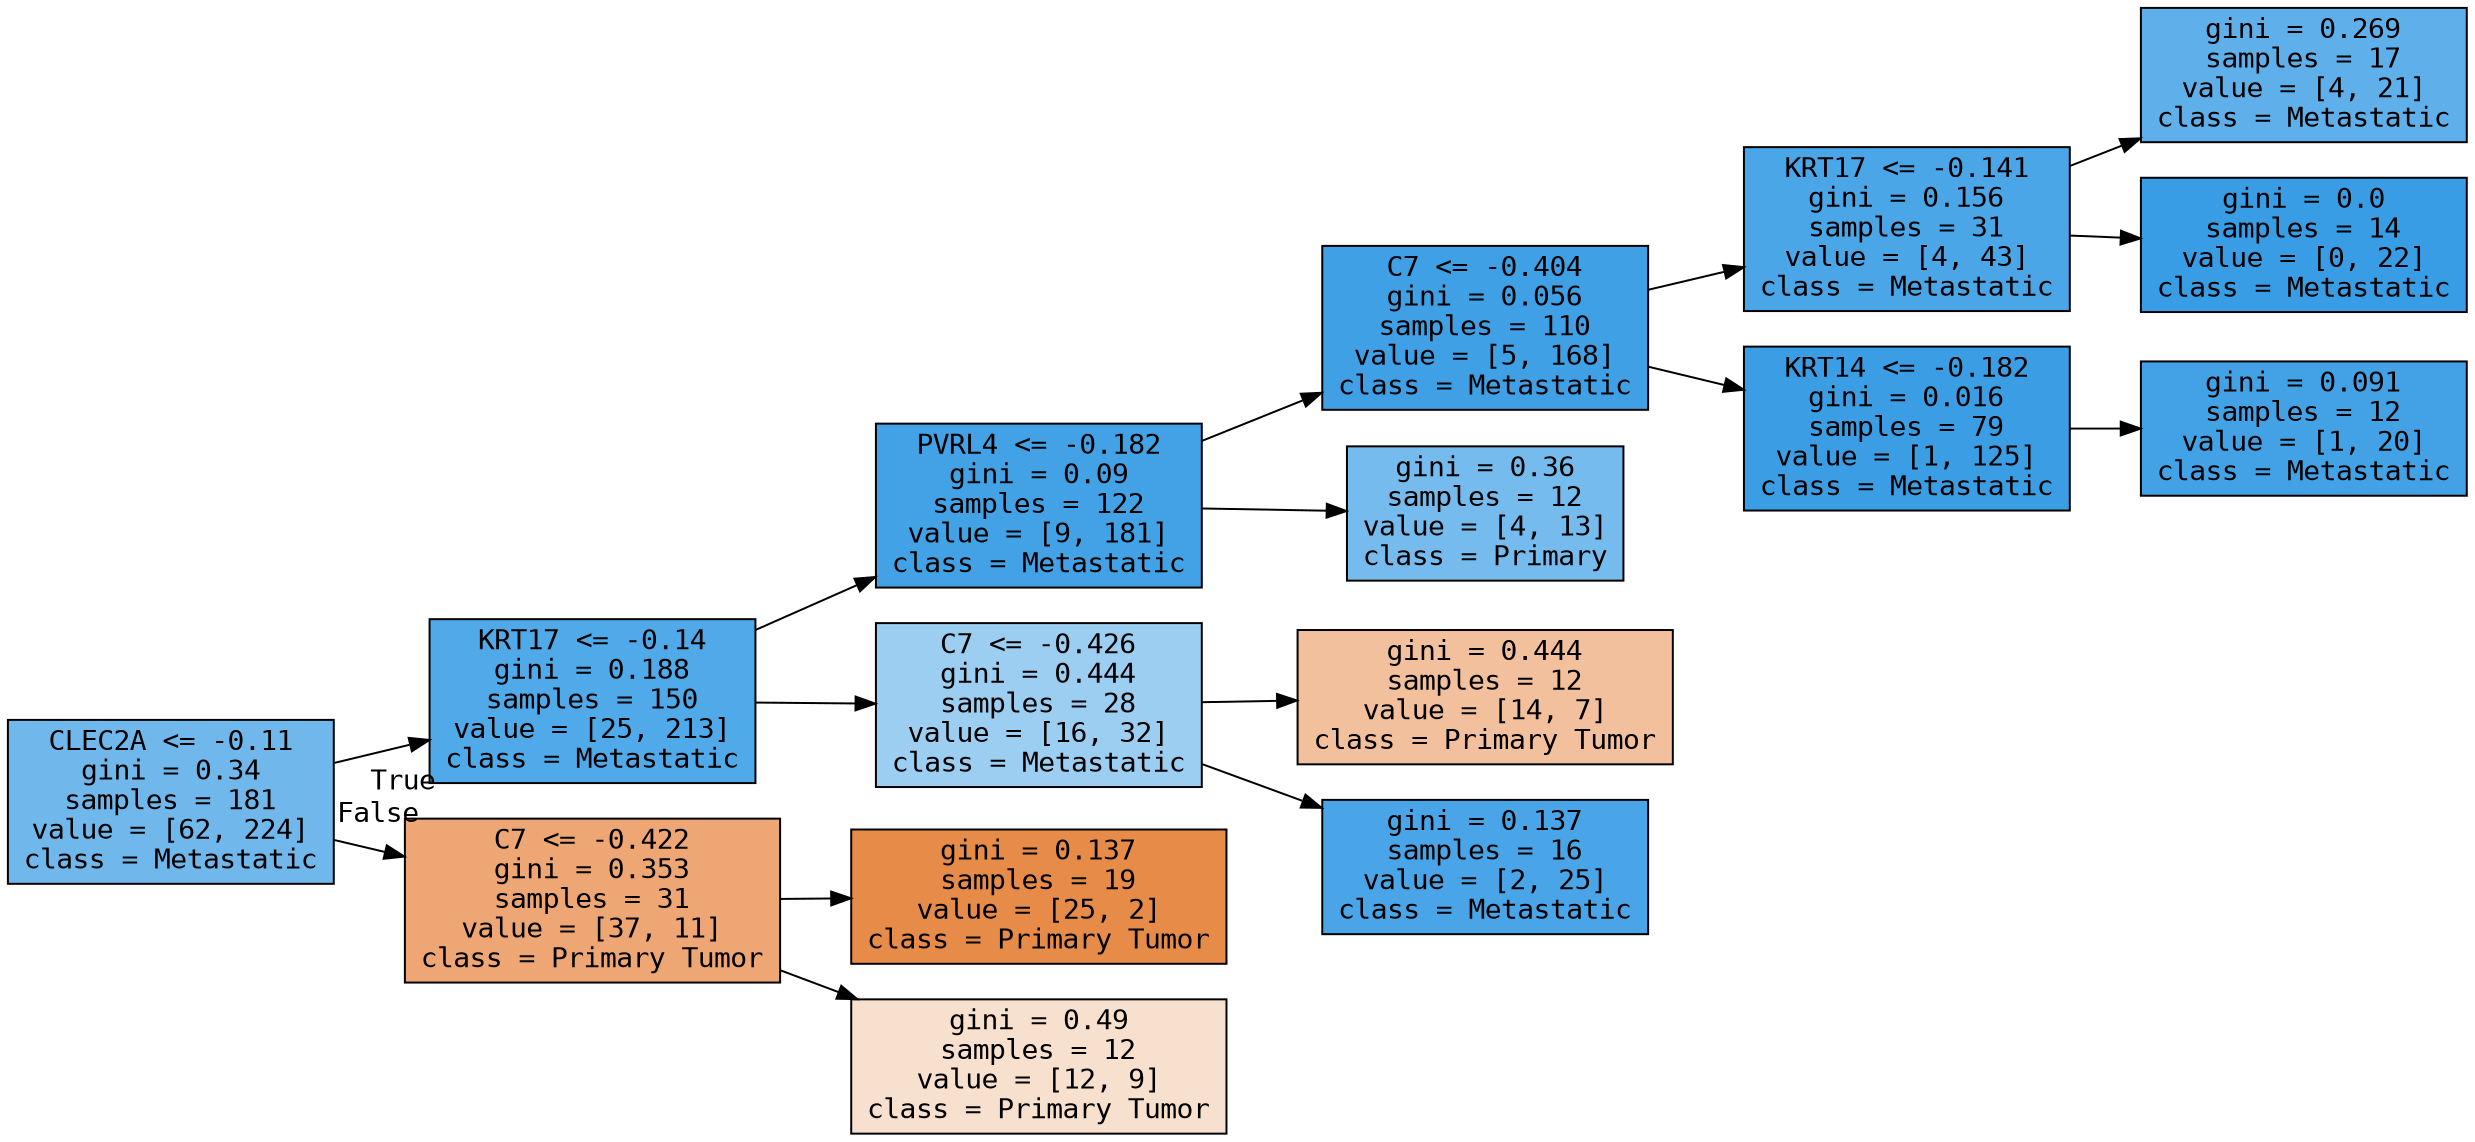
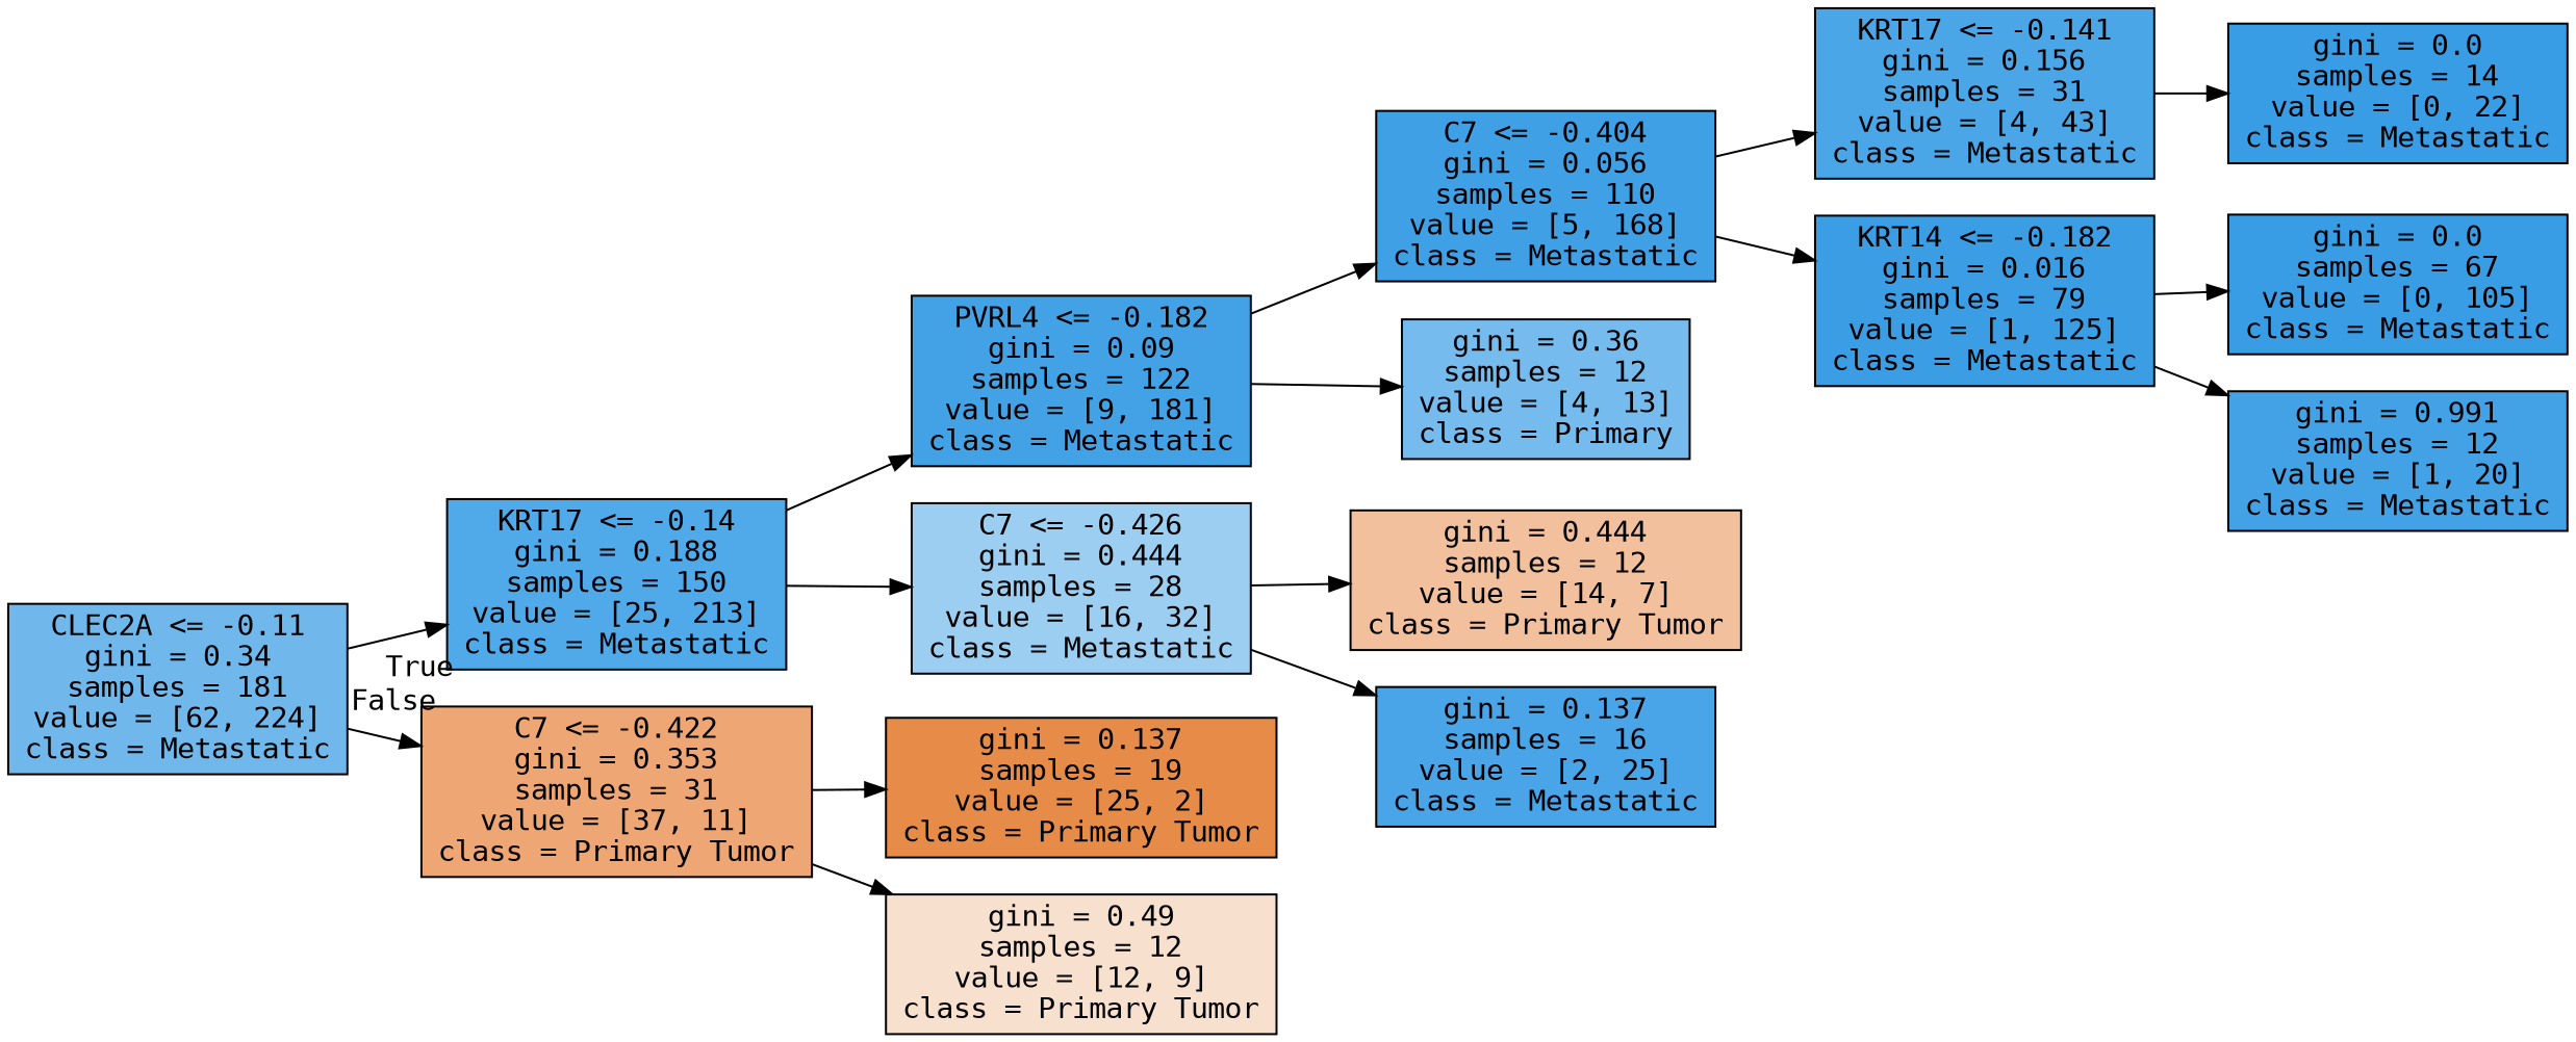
  digraph {
    fontname="DejaVu Sans Mono"
    rankdir=LR
    node [color=black fillcolor="#43a2e6" fontname="DejaVu Sans Mono" shape=box style=filled]
    edge [fontname="DejaVu Sans Mono"]
    n1 [fillcolor="#70b8ec" label="CLEC2A <= -0.11\ngini = 0.34\nsamples = 181\nvalue = [62, 224]\nclass = Metastatic"]
    n2 [fillcolor="#50a9e8" label="KRT17 <= -0.14\ngini = 0.188\nsamples = 150\nvalue = [25, 213]\nclass = Metastatic"]
    n3 [fillcolor="#eda674" label="C7 <= -0.422\ngini = 0.353\nsamples = 31\nvalue = [37, 11]\nclass = Primary Tumor"]
    n4 [label="PVRL4 <= -0.182\ngini = 0.09\nsamples = 122\nvalue = [9, 181]\nclass = Metastatic"]
    n5 [fillcolor="#9ccef2" label="C7 <= -0.426\ngini = 0.444\nsamples = 28\nvalue = [16, 32]\nclass = Metastatic"]
    n6 [fillcolor="#e78b49" label="gini = 0.137\nsamples = 19\nvalue = [25, 2]\nclass = Primary Tumor"]
    n7 [fillcolor="#f8e0ce" label="gini = 0.49\nsamples = 12\nvalue = [12, 9]\nclass = Primary Tumor"]
    n8 [fillcolor="#3fa0e6" label="C7 <= -0.404\ngini = 0.056\nsamples = 110\nvalue = [5, 168]\nclass = Metastatic"]
    n9 [fillcolor="#76bbed" label="gini = 0.36\nsamples = 12\nvalue = [4, 13]\nclass = Primary"]
    n10 [fillcolor="#f2c09c" label="gini = 0.444\nsamples = 12\nvalue = [14, 7]\nclass = Primary Tumor"]
    n11 [fillcolor="#49a5e7" label="gini = 0.137\nsamples = 16\nvalue = [2, 25]\nclass = Metastatic"]
    n12 [fillcolor="#4ba6e7" label="KRT17 <= -0.141\ngini = 0.156\nsamples = 31\nvalue = [4, 43]\nclass = Metastatic"]
    n13 [fillcolor="#3b9ee5" label="KRT14 <= -0.182\ngini = 0.016\nsamples = 79\nvalue = [1, 125]\nclass = Metastatic"]
-   n14 [fillcolor="#5fb0ea" label="gini = 0.269\nsamples = 17\nvalue = [4, 21]\nclass = Metastatic"]
    n15 [fillcolor="#399de5" label="gini = 0.0\nsamples = 14\nvalue = [0, 22]\nclass = Metastatic"]
-   n17 [label="gini = 0.091\nsamples = 12\nvalue = [1, 20]\nclass = Metastatic"]
+   n16 [fillcolor="#399de5" label="gini = 0.0\nsamples = 67\nvalue = [0, 105]\nclass = Metastatic"]
+   n17 [label="gini = 0.991\nsamples = 12\nvalue = [1, 20]\nclass = Metastatic"]
    n1 -> n2 [headlabel=True labelangle=45 labeldistance=2.5]
    n1 -> n3 [headlabel=False labelangle=-45 labeldistance=2.5]
    n2 -> n4
    n2 -> n5
    n3 -> n6
    n3 -> n7
    n4 -> n8
    n4 -> n9
    n5 -> n10
    n5 -> n11
    n8 -> n12
    n8 -> n13
-   n12 -> n14
    n12 -> n15
+   n13 -> n16
    n13 -> n17
  }
